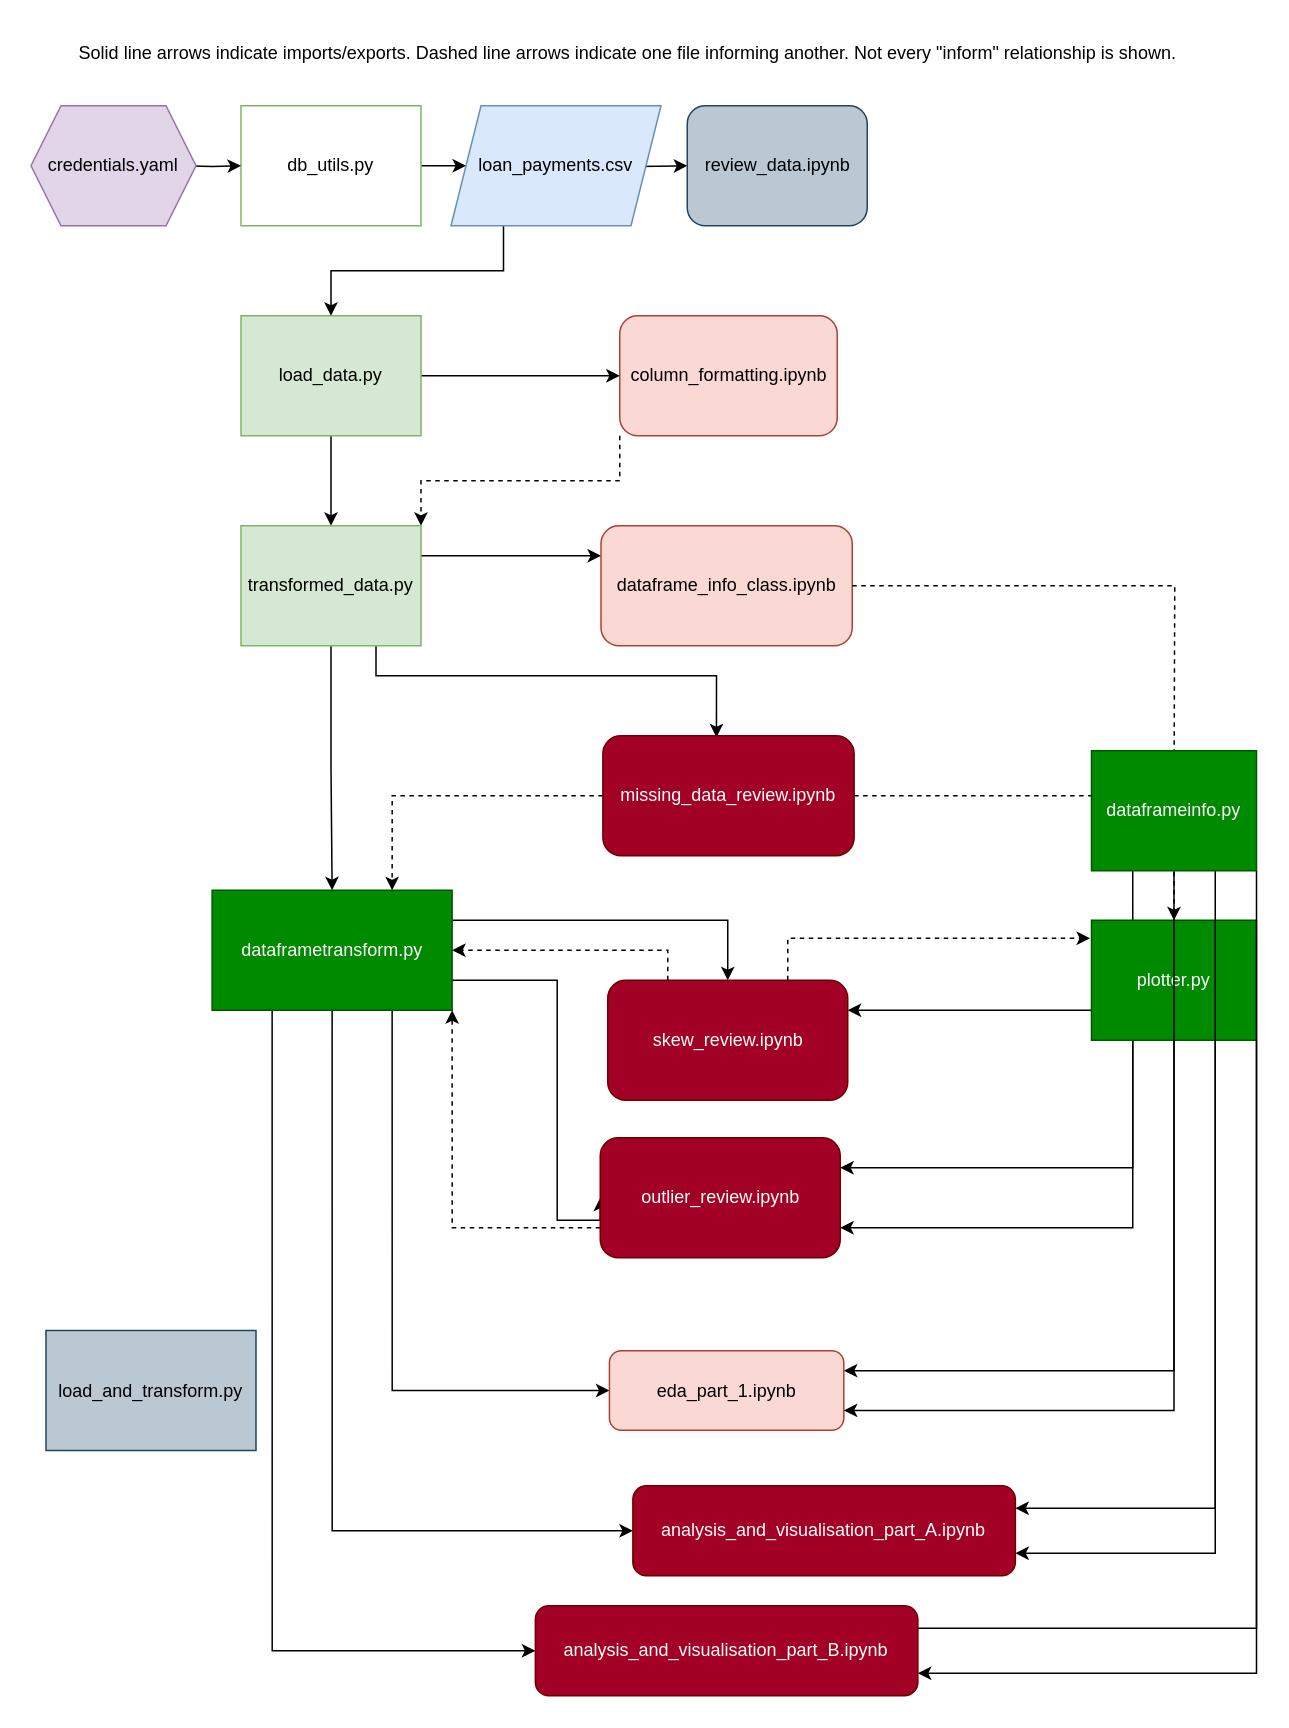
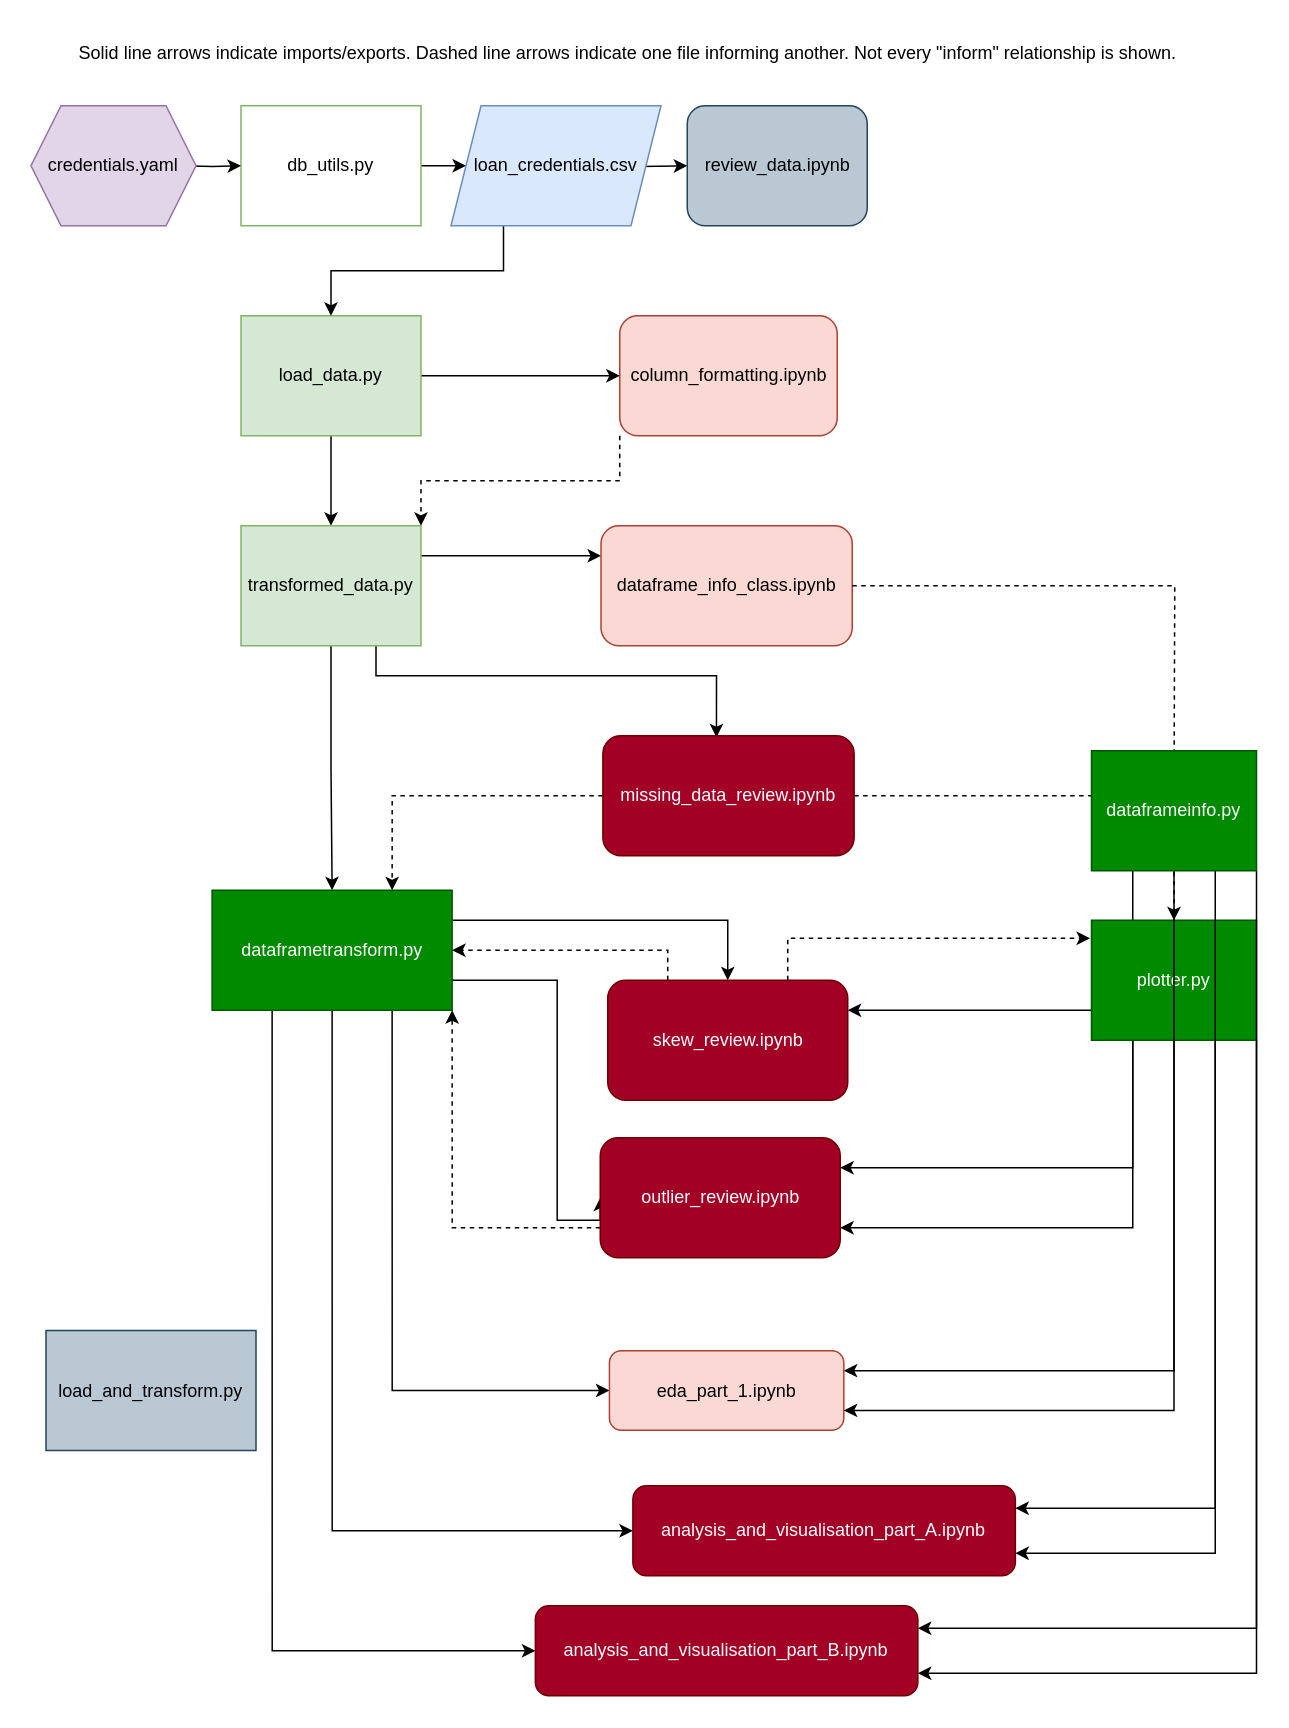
  <mxCell id="0" />
  <mxCell id="1" parent="0" />
  <mxCell id="2" style="edgeStyle=orthogonalEdgeStyle;rounded=0;orthogonalLoop=1;jettySize=auto;html=1;exitX=0;exitY=1;exitDx=0;exitDy=0;entryX=1;entryY=0;entryDx=0;entryDy=0;dashed=1;" edge="1" parent="1" source="3" target="12"><mxGeometry relative="1" as="geometry" /></mxCell>
  <mxCell id="3" value="column_formatting.ipynb" style="rounded=1;whiteSpace=wrap;html=1;fillColor=#fad9d5;strokeColor=#ae4132;" vertex="1" parent="1"><mxGeometry x="412.5" y="210" width="145" height="80" as="geometry" /></mxCell>
  <mxCell id="4" style="edgeStyle=orthogonalEdgeStyle;rounded=0;orthogonalLoop=1;jettySize=auto;html=1;exitX=1;exitY=0.5;exitDx=0;exitDy=0;" edge="1" parent="1" source="5" target="30"><mxGeometry relative="1" as="geometry" /></mxCell>
  <mxCell id="5" value="db_utils.py" style="rounded=0;whiteSpace=wrap;html=1;fillColor=#ffffff;strokeColor=#82b366;" vertex="1" parent="1"><mxGeometry x="160" y="70" width="120" height="80" as="geometry" /></mxCell>
  <mxCell id="6" style="edgeStyle=orthogonalEdgeStyle;rounded=0;orthogonalLoop=1;jettySize=auto;html=1;exitX=0.5;exitY=1;exitDx=0;exitDy=0;entryX=0.5;entryY=0;entryDx=0;entryDy=0;" edge="1" parent="1" source="8" target="12"><mxGeometry relative="1" as="geometry" /></mxCell>
  <mxCell id="7" style="edgeStyle=orthogonalEdgeStyle;rounded=0;orthogonalLoop=1;jettySize=auto;html=1;exitX=1;exitY=0.5;exitDx=0;exitDy=0;entryX=0;entryY=0.5;entryDx=0;entryDy=0;" edge="1" parent="1" source="8" target="3"><mxGeometry relative="1" as="geometry"><Array as="points"><mxPoint x="370" y="250" /><mxPoint x="370" y="250" /></Array></mxGeometry></mxCell>
  <mxCell id="8" value="load_data.py" style="rounded=0;whiteSpace=wrap;html=1;fillColor=#d5e8d4;strokeColor=#82b366;" vertex="1" parent="1"><mxGeometry x="160" y="210" width="120" height="80" as="geometry" /></mxCell>
  <mxCell id="9" style="edgeStyle=orthogonalEdgeStyle;rounded=0;orthogonalLoop=1;jettySize=auto;html=1;exitX=1;exitY=0.25;exitDx=0;exitDy=0;" edge="1" parent="1" source="12" target="33"><mxGeometry relative="1" as="geometry"><Array as="points"><mxPoint x="380" y="370" /><mxPoint x="380" y="370" /></Array></mxGeometry></mxCell>
  <mxCell id="10" style="edgeStyle=orthogonalEdgeStyle;rounded=0;orthogonalLoop=1;jettySize=auto;html=1;exitX=0.75;exitY=1;exitDx=0;exitDy=0;entryX=0.452;entryY=0.013;entryDx=0;entryDy=0;entryPerimeter=0;" edge="1" parent="1" source="12" target="38"><mxGeometry relative="1" as="geometry"><Array as="points"><mxPoint x="250" y="450" /></Array></mxGeometry></mxCell>
  <mxCell id="11" style="edgeStyle=orthogonalEdgeStyle;rounded=0;orthogonalLoop=1;jettySize=auto;html=1;exitX=0.5;exitY=1;exitDx=0;exitDy=0;entryX=0.5;entryY=0;entryDx=0;entryDy=0;" edge="1" parent="1" source="12" target="25"><mxGeometry relative="1" as="geometry" /></mxCell>
  <mxCell id="12" value="transformed_data.py" style="rounded=0;whiteSpace=wrap;html=1;fillColor=#d5e8d4;strokeColor=#82b366;" vertex="1" parent="1"><mxGeometry x="160" y="350" width="120" height="80" as="geometry" /></mxCell>
  <mxCell id="13" style="edgeStyle=orthogonalEdgeStyle;rounded=0;orthogonalLoop=1;jettySize=auto;html=1;exitX=0.25;exitY=1;exitDx=0;exitDy=0;entryX=1;entryY=0.75;entryDx=0;entryDy=0;" edge="1" parent="1" source="46" target="40"><mxGeometry relative="1" as="geometry" /></mxCell>
  <mxCell id="14" style="edgeStyle=orthogonalEdgeStyle;rounded=0;orthogonalLoop=1;jettySize=auto;html=1;exitX=0;exitY=0.75;exitDx=0;exitDy=0;entryX=1;entryY=0.25;entryDx=0;entryDy=0;" edge="1" parent="1" source="19" target="35"><mxGeometry relative="1" as="geometry" /></mxCell>
  <mxCell id="15" style="edgeStyle=orthogonalEdgeStyle;rounded=0;orthogonalLoop=1;jettySize=auto;html=1;exitX=0.25;exitY=1;exitDx=0;exitDy=0;entryX=1;entryY=0.25;entryDx=0;entryDy=0;" edge="1" parent="1" source="19" target="40"><mxGeometry relative="1" as="geometry" /></mxCell>
  <mxCell id="16" style="edgeStyle=orthogonalEdgeStyle;rounded=0;orthogonalLoop=1;jettySize=auto;html=1;exitX=0.5;exitY=1;exitDx=0;exitDy=0;entryX=1;entryY=0.25;entryDx=0;entryDy=0;" edge="1" parent="1" source="19" target="41"><mxGeometry relative="1" as="geometry" /></mxCell>
  <mxCell id="17" style="edgeStyle=orthogonalEdgeStyle;rounded=0;orthogonalLoop=1;jettySize=auto;html=1;exitX=0.75;exitY=1;exitDx=0;exitDy=0;entryX=1;entryY=0.25;entryDx=0;entryDy=0;" edge="1" parent="1" source="19" target="49"><mxGeometry relative="1" as="geometry" /></mxCell>
- <mxCell id="18" style="edgeStyle=orthogonalEdgeStyle;rounded=0;orthogonalLoop=1;jettySize=auto;html=1;exitX=1;exitY=1;exitDx=0;exitDy=0;entryX=1;entryY=0.25;entryDx=0;entryDy=0;endArrow=none;" edge="1" parent="1" source="19" target="50"><mxGeometry relative="1" as="geometry" /></mxCell>
+ <mxCell id="18" style="edgeStyle=orthogonalEdgeStyle;rounded=0;orthogonalLoop=1;jettySize=auto;html=1;exitX=1;exitY=1;exitDx=0;exitDy=0;entryX=1;entryY=0.25;entryDx=0;entryDy=0;" edge="1" parent="1" source="19" target="50"><mxGeometry relative="1" as="geometry" /></mxCell>
  <mxCell id="19" value="plotter.py" style="rounded=0;whiteSpace=wrap;html=1;fillColor=#008a00;strokeColor=#005700;fontColor=#ffffff;" vertex="1" parent="1"><mxGeometry x="727" y="613" width="110" height="80" as="geometry" /></mxCell>
  <mxCell id="20" style="edgeStyle=orthogonalEdgeStyle;rounded=0;orthogonalLoop=1;jettySize=auto;html=1;exitX=1;exitY=0.75;exitDx=0;exitDy=0;entryX=0;entryY=0.5;entryDx=0;entryDy=0;" edge="1" parent="1" target="40"><mxGeometry relative="1" as="geometry"><mxPoint x="270.75" y="653" as="sourcePoint" /><Array as="points"><mxPoint x="370.75" y="653" /><mxPoint x="370.75" y="813" /></Array></mxGeometry></mxCell>
  <mxCell id="21" style="edgeStyle=orthogonalEdgeStyle;rounded=0;orthogonalLoop=1;jettySize=auto;html=1;exitX=0.75;exitY=1;exitDx=0;exitDy=0;entryX=0;entryY=0.5;entryDx=0;entryDy=0;" edge="1" parent="1" source="25" target="41"><mxGeometry relative="1" as="geometry" /></mxCell>
  <mxCell id="22" style="edgeStyle=orthogonalEdgeStyle;rounded=0;orthogonalLoop=1;jettySize=auto;html=1;exitX=0.5;exitY=1;exitDx=0;exitDy=0;entryX=0;entryY=0.5;entryDx=0;entryDy=0;" edge="1" parent="1" source="25" target="49"><mxGeometry relative="1" as="geometry" /></mxCell>
  <mxCell id="23" style="edgeStyle=orthogonalEdgeStyle;rounded=0;orthogonalLoop=1;jettySize=auto;html=1;exitX=0.25;exitY=1;exitDx=0;exitDy=0;entryX=0;entryY=0.5;entryDx=0;entryDy=0;" edge="1" parent="1" source="25" target="50"><mxGeometry relative="1" as="geometry" /></mxCell>
  <mxCell id="24" style="edgeStyle=orthogonalEdgeStyle;rounded=0;orthogonalLoop=1;jettySize=auto;html=1;exitX=1;exitY=0.25;exitDx=0;exitDy=0;entryX=0.5;entryY=0;entryDx=0;entryDy=0;" edge="1" parent="1" source="25" target="35"><mxGeometry relative="1" as="geometry" /></mxCell>
  <mxCell id="25" value="dataframetransform.py" style="rounded=0;whiteSpace=wrap;html=1;fillColor=#008a00;strokeColor=#005700;fontColor=#ffffff;" vertex="1" parent="1"><mxGeometry x="140.75" y="593" width="160" height="80" as="geometry" /></mxCell>
  <mxCell id="26" value="review_data.ipynb" style="rounded=1;whiteSpace=wrap;html=1;fillColor=#bac8d3;strokeColor=#23445d;" vertex="1" parent="1"><mxGeometry x="457.5" y="70" width="120" height="80" as="geometry" /></mxCell>
  <mxCell id="27" value="load_and_transform.py" style="rounded=0;html=1;align=center;whiteSpace=wrap;fillColor=#bac8d3;strokeColor=#23445d;" vertex="1" parent="1"><mxGeometry x="30" y="886.5" width="140" height="80" as="geometry" /></mxCell>
  <mxCell id="28" style="edgeStyle=orthogonalEdgeStyle;rounded=0;orthogonalLoop=1;jettySize=auto;html=1;exitX=0.25;exitY=1;exitDx=0;exitDy=0;entryX=0.5;entryY=0;entryDx=0;entryDy=0;" edge="1" parent="1" source="30" target="8"><mxGeometry relative="1" as="geometry" /></mxCell>
  <mxCell id="29" style="edgeStyle=orthogonalEdgeStyle;rounded=0;orthogonalLoop=1;jettySize=auto;html=1;exitX=1;exitY=0.5;exitDx=0;exitDy=0;entryX=0;entryY=0.5;entryDx=0;entryDy=0;" edge="1" parent="1" target="26"><mxGeometry relative="1" as="geometry"><mxPoint x="390" y="110" as="sourcePoint" /></mxGeometry></mxCell>
- <mxCell id="30" value="loan_payments.csv" style="shape=parallelogram;perimeter=parallelogramPerimeter;whiteSpace=wrap;html=1;fixedSize=1;fillColor=#dae8fc;strokeColor=#6c8ebf;" vertex="1" parent="1"><mxGeometry x="300" y="70" width="140" height="80" as="geometry" /></mxCell>
+ <mxCell id="30" value="loan_credentials.csv" style="shape=parallelogram;perimeter=parallelogramPerimeter;whiteSpace=wrap;html=1;fixedSize=1;fillColor=#dae8fc;strokeColor=#6c8ebf;" vertex="1" parent="1"><mxGeometry x="300" y="70" width="140" height="80" as="geometry" /></mxCell>
  <mxCell id="31" style="edgeStyle=orthogonalEdgeStyle;rounded=0;orthogonalLoop=1;jettySize=auto;html=1;exitX=1;exitY=0.5;exitDx=0;exitDy=0;entryX=0;entryY=0.5;entryDx=0;entryDy=0;" edge="1" parent="1" target="5"><mxGeometry relative="1" as="geometry"><mxPoint x="120" y="110" as="sourcePoint" /></mxGeometry></mxCell>
  <mxCell id="32" value="credentials.yaml" style="shape=hexagon;perimeter=hexagonPerimeter2;whiteSpace=wrap;html=1;fixedSize=1;fillColor=#e1d5e7;strokeColor=#9673a6;" vertex="1" parent="1"><mxGeometry y="70" width="110" height="80" as="geometry" x="20" /></mxCell>
  <mxCell id="33" value="dataframe_info_class.ipynb" style="rounded=1;whiteSpace=wrap;html=1;fillColor=#fad9d5;strokeColor=#ae4132;" vertex="1" parent="1"><mxGeometry x="400" y="350" width="167.5" height="80" as="geometry" /></mxCell>
  <mxCell id="34" style="edgeStyle=orthogonalEdgeStyle;rounded=0;orthogonalLoop=1;jettySize=auto;html=1;exitX=0.25;exitY=0;exitDx=0;exitDy=0;entryX=1;entryY=0.5;entryDx=0;entryDy=0;dashed=1;" edge="1" parent="1" source="35" target="25"><mxGeometry relative="1" as="geometry" /></mxCell>
  <mxCell id="35" value="skew_review.ipynb" style="rounded=1;whiteSpace=wrap;html=1;fillColor=#a20025;fontColor=#ffffff;strokeColor=#6F0000;" vertex="1" parent="1"><mxGeometry x="404.5" y="653" width="160" height="80" as="geometry" /></mxCell>
  <mxCell id="36" style="edgeStyle=orthogonalEdgeStyle;rounded=0;orthogonalLoop=1;jettySize=auto;html=1;exitX=1;exitY=0.5;exitDx=0;exitDy=0;entryX=0.5;entryY=0;entryDx=0;entryDy=0;dashed=1;" edge="1" parent="1" source="38" target="19"><mxGeometry relative="1" as="geometry" /></mxCell>
  <mxCell id="37" style="edgeStyle=orthogonalEdgeStyle;rounded=0;orthogonalLoop=1;jettySize=auto;html=1;exitX=0;exitY=0.5;exitDx=0;exitDy=0;entryX=0.75;entryY=0;entryDx=0;entryDy=0;dashed=1;" edge="1" parent="1" source="38" target="25"><mxGeometry relative="1" as="geometry" /></mxCell>
  <mxCell id="38" value="missing_data_review.ipynb" style="rounded=1;whiteSpace=wrap;html=1;fillColor=#a20025;fontColor=#ffffff;strokeColor=#6F0000;" vertex="1" parent="1"><mxGeometry x="401.25" y="490" width="167.5" height="80" as="geometry" /></mxCell>
  <mxCell id="39" style="edgeStyle=orthogonalEdgeStyle;rounded=0;orthogonalLoop=1;jettySize=auto;html=1;exitX=0;exitY=0.75;exitDx=0;exitDy=0;entryX=1;entryY=1;entryDx=0;entryDy=0;dashed=1;" edge="1" parent="1" source="40" target="25"><mxGeometry relative="1" as="geometry" /></mxCell>
  <mxCell id="40" value="outlier_review.ipynb" style="rounded=1;whiteSpace=wrap;html=1;fillColor=#a20025;fontColor=#ffffff;strokeColor=#6F0000;" vertex="1" parent="1"><mxGeometry x="399.5" y="758" width="160" height="80" as="geometry" /></mxCell>
  <mxCell id="41" value="eda_part_1.ipynb" style="rounded=1;whiteSpace=wrap;html=1;fillColor=#fad9d5;strokeColor=#ae4132;" vertex="1" parent="1"><mxGeometry x="405.62" y="900" width="156.25" height="53" as="geometry" /></mxCell>
  <mxCell id="42" value="" style="edgeStyle=orthogonalEdgeStyle;rounded=0;orthogonalLoop=1;jettySize=auto;html=1;dashed=1;" edge="1" parent="1" source="33"><mxGeometry relative="1" as="geometry"><mxPoint x="568" y="390" as="sourcePoint" /><mxPoint x="782" y="530" as="targetPoint" /><Array as="points" /></mxGeometry></mxCell>
  <mxCell id="43" style="edgeStyle=orthogonalEdgeStyle;rounded=0;orthogonalLoop=1;jettySize=auto;html=1;exitX=0.5;exitY=1;exitDx=0;exitDy=0;entryX=1;entryY=0.75;entryDx=0;entryDy=0;" edge="1" parent="1" source="46" target="41"><mxGeometry relative="1" as="geometry" /></mxCell>
  <mxCell id="44" style="edgeStyle=orthogonalEdgeStyle;rounded=0;orthogonalLoop=1;jettySize=auto;html=1;exitX=0.75;exitY=1;exitDx=0;exitDy=0;entryX=1;entryY=0.75;entryDx=0;entryDy=0;" edge="1" parent="1" source="46" target="49"><mxGeometry relative="1" as="geometry" /></mxCell>
  <mxCell id="45" style="edgeStyle=orthogonalEdgeStyle;rounded=0;orthogonalLoop=1;jettySize=auto;html=1;exitX=1;exitY=1;exitDx=0;exitDy=0;entryX=1;entryY=0.75;entryDx=0;entryDy=0;" edge="1" parent="1" source="46" target="50"><mxGeometry relative="1" as="geometry" /></mxCell>
  <mxCell id="46" value="dataframeinfo.py" style="rounded=0;whiteSpace=wrap;html=1;fillColor=#008a00;strokeColor=#005700;fontColor=#ffffff;" vertex="1" parent="1"><mxGeometry x="727" y="500" width="110" height="80" as="geometry" /></mxCell>
  <mxCell id="47" style="edgeStyle=orthogonalEdgeStyle;rounded=0;orthogonalLoop=1;jettySize=auto;html=1;exitX=0.75;exitY=0;exitDx=0;exitDy=0;entryX=-0.009;entryY=0.15;entryDx=0;entryDy=0;entryPerimeter=0;dashed=1;" edge="1" parent="1" source="35" target="19"><mxGeometry relative="1" as="geometry" /></mxCell>
  <mxCell id="48" value="&lt;font style=&quot;font-size: 12px;&quot;&gt;Solid line arrows indicate imports/exports. Dashed line arrows indicate one file informing another. Not every &quot;inform&quot; relationship is shown.&lt;/font&gt;" style="text;html=1;strokeColor=none;fillColor=none;align=center;verticalAlign=middle;whiteSpace=wrap;rounded=0;" vertex="1" parent="1"><mxGeometry x="43" y="20" width="750" height="30" as="geometry" /></mxCell>
  <mxCell id="49" value="analysis_and_visualisation_part_A.ipynb" style="rounded=1;whiteSpace=wrap;html=1;fillColor=#a20025;fontColor=#ffffff;strokeColor=#6F0000;" vertex="1" parent="1"><mxGeometry x="421.24" y="990" width="255" height="60" as="geometry" /></mxCell>
  <mxCell id="50" value="analysis_and_visualisation_part_B.ipynb" style="rounded=1;whiteSpace=wrap;html=1;fillColor=#a20025;fontColor=#ffffff;strokeColor=#6F0000;" vertex="1" parent="1"><mxGeometry x="356.24" y="1070" width="255" height="60" as="geometry" /></mxCell>
